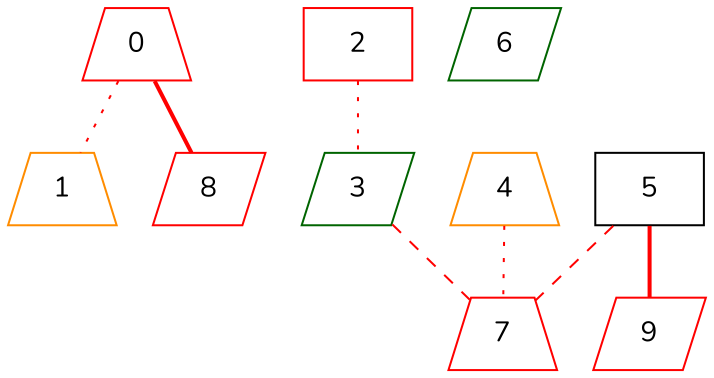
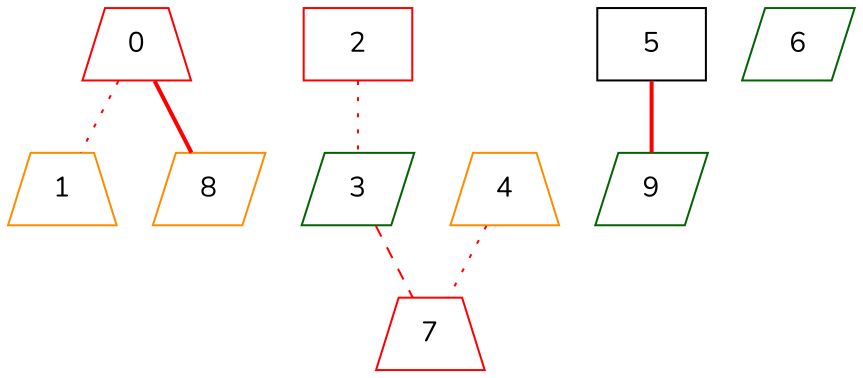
  graph {
    fontname=Nunito
    node [color=red fontname=Nunito shape=trapezium]
    edge [color=red fontname=Nunito style=dotted]
    0
    1 [color=darkorange]
-   8 [shape=parallelogram]
+   8 [color=darkorange shape=parallelogram]
    2 [shape=box]
    3 [color=darkgreen shape=parallelogram]
    7
    4 [color=darkorange]
    5 [color=black shape=box]
-   9 [shape=parallelogram]
+   9 [color=darkgreen shape=parallelogram]
    6 [color=darkgreen shape=parallelogram]
    0 -- 1
    0 -- 8 [style=bold]
    2 -- 3
    3 -- 7 [style=dashed]
    4 -- 7
-   5 -- 7 [style=dashed]
    5 -- 9 [style=bold]
  }
